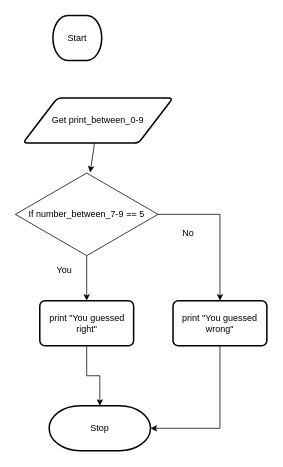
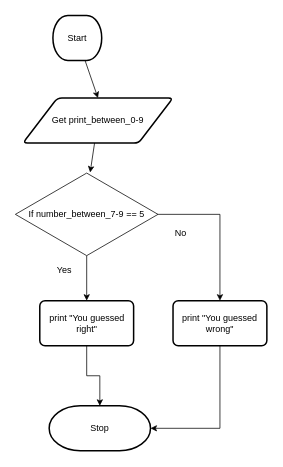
  <mxCell id="0" />
  <mxCell id="1" parent="0" />
+ <mxCell id="2" style="edgeStyle=none;html=1;entryX=0.5;entryY=0;entryDx=0;entryDy=0;" parent="1" source="3" target="5" edge="1"><mxGeometry relative="1" as="geometry" /></mxCell>
  <mxCell id="3" value="Start" style="strokeWidth=2;html=1;shape=mxgraph.flowchart.terminator;whiteSpace=wrap;" parent="1" vertex="1"><mxGeometry x="70" y="20" width="65" height="60" as="geometry" /></mxCell>
  <mxCell id="4" style="edgeStyle=none;html=1;entryX=0.58;entryY=-0.013;entryDx=0;entryDy=0;entryPerimeter=0;" parent="1" source="5" edge="1"><mxGeometry relative="1" as="geometry"><mxPoint x="119.6" y="229.22" as="targetPoint" /></mxGeometry></mxCell>
  <mxCell id="5" value="Get print_between_0-9" style="shape=parallelogram;html=1;strokeWidth=2;perimeter=parallelogramPerimeter;whiteSpace=wrap;rounded=1;arcSize=12;size=0.23;" parent="1" vertex="1"><mxGeometry x="30" y="130" width="200" height="60" as="geometry" /></mxCell>
  <mxCell id="6" style="edgeStyle=none;html=1;entryX=0.5;entryY=0;entryDx=0;entryDy=0;" parent="1" edge="1"><mxGeometry relative="1" as="geometry"><mxPoint x="110" y="290" as="sourcePoint" /><mxPoint x="115" y="330" as="targetPoint" /></mxGeometry></mxCell>
  <mxCell id="7" value="Stop" style="strokeWidth=2;html=1;shape=mxgraph.flowchart.terminator;whiteSpace=wrap;" parent="1" vertex="1"><mxGeometry x="65" y="540" width="135" height="60" as="geometry" /></mxCell>
  <mxCell id="8" style="edgeStyle=none;html=1;" parent="1" source="10" edge="1"><mxGeometry relative="1" as="geometry"><mxPoint x="112.5" y="440" as="targetPoint" /></mxGeometry></mxCell>
  <mxCell id="9" style="edgeStyle=orthogonalEdgeStyle;rounded=0;html=1;entryX=0.5;entryY=0;entryDx=0;entryDy=0;entryPerimeter=0;" edge="1" parent="1" source="10" target="7"><mxGeometry relative="1" as="geometry" /></mxCell>
  <mxCell id="10" value="print &quot;You guessed right&quot;" style="rounded=1;whiteSpace=wrap;html=1;absoluteArcSize=1;arcSize=14;strokeWidth=2;" parent="1" vertex="1"><mxGeometry x="52.5" y="400" width="125" height="60" as="geometry" /></mxCell>
  <mxCell id="11" style="edgeStyle=none;html=1;entryX=0.5;entryY=0;entryDx=0;entryDy=0;labelPosition=center;verticalLabelPosition=middle;align=center;verticalAlign=middle;" edge="1" parent="1" source="14" target="10"><mxGeometry relative="1" as="geometry" /></mxCell>
  <mxCell id="12" style="edgeStyle=orthogonalEdgeStyle;html=1;strokeColor=none;rounded=0;" edge="1" parent="1" source="14"><mxGeometry relative="1" as="geometry"><mxPoint x="300" y="285" as="targetPoint" /></mxGeometry></mxCell>
  <mxCell id="13" style="edgeStyle=orthogonalEdgeStyle;rounded=0;html=1;" edge="1" parent="1" source="14" target="16"><mxGeometry relative="1" as="geometry" /></mxCell>
  <mxCell id="14" value="If number_between_7-9 == 5" style="rhombus;whiteSpace=wrap;html=1;" vertex="1" parent="1"><mxGeometry x="20" y="230" width="190" height="110" as="geometry" /></mxCell>
  <mxCell id="15" style="edgeStyle=orthogonalEdgeStyle;rounded=0;html=1;entryX=1;entryY=0.5;entryDx=0;entryDy=0;entryPerimeter=0;" edge="1" parent="1" source="16" target="7"><mxGeometry relative="1" as="geometry"><Array as="points"><mxPoint x="293" y="570" /></Array></mxGeometry></mxCell>
  <mxCell id="16" value="print &quot;You guessed wrong&quot;" style="rounded=1;whiteSpace=wrap;html=1;absoluteArcSize=1;arcSize=14;strokeWidth=2;" vertex="1" parent="1"><mxGeometry x="230" y="400" width="125" height="60" as="geometry" /></mxCell>
- <mxCell id="17" value="You" style="text;html=1;resizable=0;autosize=1;align=center;verticalAlign=middle;points=[];fillColor=none;strokeColor=none;rounded=0;" vertex="1" parent="1"><mxGeometry x="65" y="350" width="40" height="20" as="geometry" /></mxCell>
- <mxCell id="18" value="No" style="text;html=1;resizable=0;autosize=1;align=center;verticalAlign=middle;points=[];fillColor=none;strokeColor=none;rounded=0;" vertex="1" parent="1"><mxGeometry x="235" y="300" width="30" height="20" as="geometry" /></mxCell>
+ <mxCell id="17" value="Yes" style="text;html=1;resizable=0;autosize=1;align=center;verticalAlign=middle;points=[];fillColor=none;strokeColor=none;rounded=0;" vertex="1" parent="1"><mxGeometry x="65" y="350" width="40" height="20" as="geometry" /></mxCell>
+ <mxCell id="18" value="No" style="text;html=1;resizable=0;autosize=1;align=center;verticalAlign=middle;points=[];fillColor=none;strokeColor=none;rounded=0;" vertex="1" parent="1"><mxGeometry x="225" y="300" width="30" height="20" as="geometry" /></mxCell>
